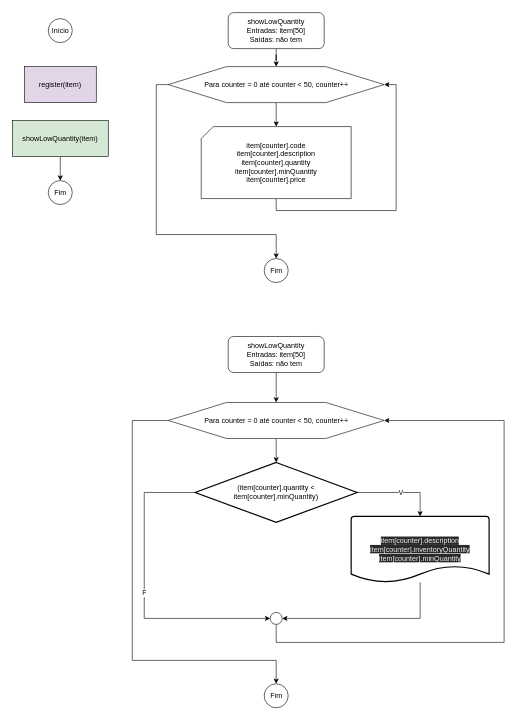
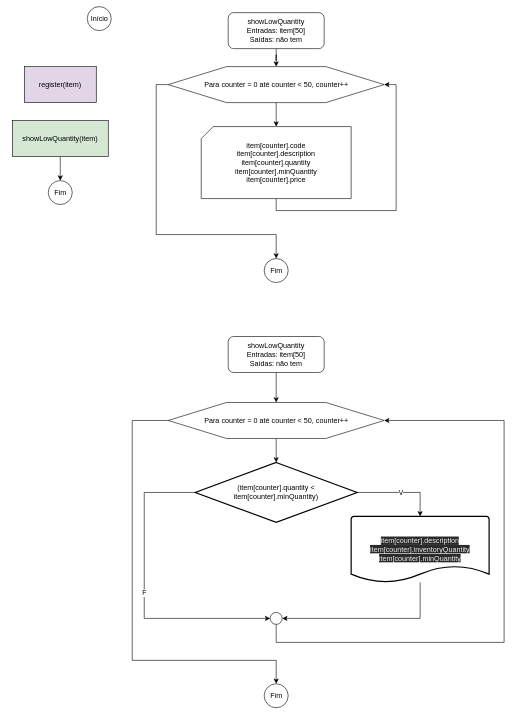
  <mxCell id="0" />
  <mxCell id="1" parent="0" />
- <mxCell id="2" value="Início" style="verticalLabelPosition=middle;verticalAlign=middle;html=1;shape=mxgraph.flowchart.on-page_reference;labelPosition=center;align=center;" vertex="1" parent="1"><mxGeometry x="80" y="30" width="40" height="40" as="geometry" /></mxCell>
+ <mxCell id="2" value="Início" style="verticalLabelPosition=middle;verticalAlign=middle;html=1;shape=mxgraph.flowchart.on-page_reference;labelPosition=center;align=center;" vertex="1" parent="1"><mxGeometry x="145" y="10" width="40" height="40" as="geometry" /></mxCell>
  <mxCell id="3" value="register(item)" style="rounded=0;whiteSpace=wrap;html=1;fillColor=#e1d5e7;" vertex="1" parent="1"><mxGeometry x="40" y="110" width="120" height="60" as="geometry" /></mxCell>
  <mxCell id="4" value="" style="edgeStyle=orthogonalEdgeStyle;rounded=0;orthogonalLoop=1;jettySize=auto;html=1;" edge="1" parent="1" source="5" target="6"><mxGeometry relative="1" as="geometry" /></mxCell>
  <mxCell id="5" value="showLowQuantity(item)" style="rounded=0;whiteSpace=wrap;html=1;fillColor=#d5e8d4;" vertex="1" parent="1"><mxGeometry x="20" y="200" width="160" height="60" as="geometry" /></mxCell>
  <mxCell id="6" value="Fim" style="verticalLabelPosition=middle;verticalAlign=middle;html=1;shape=mxgraph.flowchart.on-page_reference;labelPosition=center;align=center;" vertex="1" parent="1"><mxGeometry x="80" y="300" width="40" height="40" as="geometry" /></mxCell>
  <mxCell id="7" value="" style="edgeStyle=orthogonalEdgeStyle;rounded=0;orthogonalLoop=1;jettySize=auto;html=1;" edge="1" parent="1" source="8" target="11"><mxGeometry relative="1" as="geometry" /></mxCell>
  <mxCell id="8" value="showLowQuantity&lt;br&gt;Entradas: item[50]&lt;br&gt;Saídas: não tem" style="rounded=1;whiteSpace=wrap;html=1;" vertex="1" parent="1"><mxGeometry x="380" y="20" width="160" height="60" as="geometry" /></mxCell>
  <mxCell id="9" value="" style="edgeStyle=orthogonalEdgeStyle;rounded=0;orthogonalLoop=1;jettySize=auto;html=1;" edge="1" parent="1" source="11" target="13"><mxGeometry relative="1" as="geometry" /></mxCell>
  <mxCell id="10" style="edgeStyle=orthogonalEdgeStyle;rounded=0;orthogonalLoop=1;jettySize=auto;html=1;" edge="1" parent="1" source="11" target="14"><mxGeometry relative="1" as="geometry"><Array as="points"><mxPoint x="260" y="140" /><mxPoint x="260" y="390" /><mxPoint x="460" y="390" /></Array></mxGeometry></mxCell>
  <mxCell id="11" value="Para counter = 0 até counter &amp;lt; 50, counter++" style="verticalLabelPosition=middle;verticalAlign=middle;html=1;shape=hexagon;perimeter=hexagonPerimeter2;arcSize=6;size=0.27;labelPosition=center;align=center;" vertex="1" parent="1"><mxGeometry x="280" y="110" width="360" height="60" as="geometry" /></mxCell>
  <mxCell id="12" style="edgeStyle=orthogonalEdgeStyle;rounded=0;orthogonalLoop=1;jettySize=auto;html=1;entryX=1;entryY=0.5;entryDx=0;entryDy=0;" edge="1" parent="1" source="13" target="11"><mxGeometry relative="1" as="geometry"><Array as="points"><mxPoint x="460" y="350" /><mxPoint x="660" y="350" /><mxPoint x="660" y="140" /></Array></mxGeometry></mxCell>
  <mxCell id="13" value="item[counter].code&lt;br&gt;item[counter].description&lt;br&gt;item[counter].quantity&lt;br&gt;item[counter].minQuantity&lt;br&gt;item[counter].price" style="verticalLabelPosition=middle;verticalAlign=middle;html=1;shape=card;whiteSpace=wrap;size=20;arcSize=12;labelPosition=center;align=center;" vertex="1" parent="1"><mxGeometry x="335" y="210" width="250" height="120" as="geometry" /></mxCell>
  <mxCell id="14" value="Fim" style="verticalLabelPosition=middle;verticalAlign=middle;html=1;shape=mxgraph.flowchart.on-page_reference;labelPosition=center;align=center;" vertex="1" parent="1"><mxGeometry x="440" y="430" width="40" height="40" as="geometry" /></mxCell>
  <mxCell id="15" value="" style="edgeStyle=orthogonalEdgeStyle;rounded=0;orthogonalLoop=1;jettySize=auto;html=1;" edge="1" parent="1" source="16" target="19"><mxGeometry relative="1" as="geometry" /></mxCell>
  <mxCell id="16" value="showLowQuantity&lt;br&gt;Entradas: item[50]&lt;br&gt;Saídas: não tem" style="rounded=1;whiteSpace=wrap;html=1;" vertex="1" parent="1"><mxGeometry x="380" y="560" width="160" height="60" as="geometry" /></mxCell>
  <mxCell id="17" value="" style="edgeStyle=orthogonalEdgeStyle;rounded=0;orthogonalLoop=1;jettySize=auto;html=1;" edge="1" parent="1" source="19" target="22"><mxGeometry relative="1" as="geometry" /></mxCell>
  <mxCell id="18" style="edgeStyle=orthogonalEdgeStyle;rounded=0;orthogonalLoop=1;jettySize=auto;html=1;entryX=0.5;entryY=0;entryDx=0;entryDy=0;entryPerimeter=0;" edge="1" parent="1" source="19" target="27"><mxGeometry relative="1" as="geometry"><Array as="points"><mxPoint x="220" y="700" /><mxPoint x="220" y="1100" /><mxPoint x="460" y="1100" /></Array></mxGeometry></mxCell>
  <mxCell id="19" value="Para counter = 0 até counter &amp;lt; 50, counter++" style="verticalLabelPosition=middle;verticalAlign=middle;html=1;shape=hexagon;perimeter=hexagonPerimeter2;arcSize=6;size=0.27;labelPosition=center;align=center;" vertex="1" parent="1"><mxGeometry x="280" y="670" width="360" height="60" as="geometry" /></mxCell>
  <mxCell id="20" value="V" style="edgeStyle=orthogonalEdgeStyle;rounded=0;orthogonalLoop=1;jettySize=auto;html=1;" edge="1" parent="1" source="22" target="24"><mxGeometry relative="1" as="geometry"><Array as="points"><mxPoint x="700" y="820" /></Array></mxGeometry></mxCell>
  <mxCell id="21" value="F" style="edgeStyle=orthogonalEdgeStyle;rounded=0;orthogonalLoop=1;jettySize=auto;html=1;entryX=0;entryY=0.5;entryDx=0;entryDy=0;entryPerimeter=0;" edge="1" parent="1" source="22" target="26"><mxGeometry relative="1" as="geometry"><Array as="points"><mxPoint x="240" y="820" /><mxPoint x="240" y="1030" /></Array></mxGeometry></mxCell>
  <mxCell id="22" value="(item[counter].quantity &amp;lt; item[counter].minQuantity)" style="strokeWidth=2;html=1;shape=mxgraph.flowchart.decision;whiteSpace=wrap;" vertex="1" parent="1"><mxGeometry x="325" y="770" width="270" height="100" as="geometry" /></mxCell>
  <mxCell id="23" style="edgeStyle=orthogonalEdgeStyle;rounded=0;orthogonalLoop=1;jettySize=auto;html=1;entryX=1;entryY=0.5;entryDx=0;entryDy=0;entryPerimeter=0;" edge="1" parent="1" source="24" target="26"><mxGeometry relative="1" as="geometry"><Array as="points"><mxPoint x="700" y="1030" /></Array></mxGeometry></mxCell>
  <mxCell id="24" value="&lt;span style=&quot;color: rgb(240, 240, 240); font-family: Helvetica; font-size: 12px; font-style: normal; font-variant-ligatures: normal; font-variant-caps: normal; font-weight: 400; letter-spacing: normal; orphans: 2; text-align: center; text-indent: 0px; text-transform: none; widows: 2; word-spacing: 0px; -webkit-text-stroke-width: 0px; background-color: rgb(42, 42, 42); text-decoration-thickness: initial; text-decoration-style: initial; text-decoration-color: initial; float: none; display: inline !important;&quot;&gt;item[counter].description&lt;/span&gt;&lt;br style=&quot;color: rgb(240, 240, 240); font-family: Helvetica; font-size: 12px; font-style: normal; font-variant-ligatures: normal; font-variant-caps: normal; font-weight: 400; letter-spacing: normal; orphans: 2; text-align: center; text-indent: 0px; text-transform: none; widows: 2; word-spacing: 0px; -webkit-text-stroke-width: 0px; background-color: rgb(42, 42, 42); text-decoration-thickness: initial; text-decoration-style: initial; text-decoration-color: initial;&quot;&gt;&lt;span style=&quot;color: rgb(240, 240, 240); font-family: Helvetica; font-size: 12px; font-style: normal; font-variant-ligatures: normal; font-variant-caps: normal; font-weight: 400; letter-spacing: normal; orphans: 2; text-align: center; text-indent: 0px; text-transform: none; widows: 2; word-spacing: 0px; -webkit-text-stroke-width: 0px; background-color: rgb(42, 42, 42); text-decoration-thickness: initial; text-decoration-style: initial; text-decoration-color: initial; float: none; display: inline !important;&quot;&gt;item[counter].inventoryQuantity&lt;/span&gt;&lt;br style=&quot;color: rgb(240, 240, 240); font-family: Helvetica; font-size: 12px; font-style: normal; font-variant-ligatures: normal; font-variant-caps: normal; font-weight: 400; letter-spacing: normal; orphans: 2; text-align: center; text-indent: 0px; text-transform: none; widows: 2; word-spacing: 0px; -webkit-text-stroke-width: 0px; background-color: rgb(42, 42, 42); text-decoration-thickness: initial; text-decoration-style: initial; text-decoration-color: initial;&quot;&gt;&lt;span style=&quot;color: rgb(240, 240, 240); font-family: Helvetica; font-size: 12px; font-style: normal; font-variant-ligatures: normal; font-variant-caps: normal; font-weight: 400; letter-spacing: normal; orphans: 2; text-align: center; text-indent: 0px; text-transform: none; widows: 2; word-spacing: 0px; -webkit-text-stroke-width: 0px; background-color: rgb(42, 42, 42); text-decoration-thickness: initial; text-decoration-style: initial; text-decoration-color: initial; float: none; display: inline !important;&quot;&gt;item[counter].minQuantity&lt;/span&gt;" style="strokeWidth=2;html=1;shape=mxgraph.flowchart.document2;whiteSpace=wrap;size=0.25;" vertex="1" parent="1"><mxGeometry x="585" y="860" width="230" height="110" as="geometry" /></mxCell>
  <mxCell id="25" style="edgeStyle=orthogonalEdgeStyle;rounded=0;orthogonalLoop=1;jettySize=auto;html=1;entryX=1;entryY=0.5;entryDx=0;entryDy=0;" edge="1" parent="1" source="26" target="19"><mxGeometry relative="1" as="geometry"><Array as="points"><mxPoint x="460" y="1070" /><mxPoint x="840" y="1070" /><mxPoint x="840" y="700" /></Array></mxGeometry></mxCell>
  <mxCell id="26" value="" style="verticalLabelPosition=bottom;verticalAlign=top;html=1;shape=mxgraph.flowchart.on-page_reference;" vertex="1" parent="1"><mxGeometry x="450" y="1020" width="20" height="20" as="geometry" /></mxCell>
  <mxCell id="27" value="Fim" style="verticalLabelPosition=middle;verticalAlign=middle;html=1;shape=mxgraph.flowchart.on-page_reference;labelPosition=center;align=center;" vertex="1" parent="1"><mxGeometry x="440" y="1139" width="40" height="40" as="geometry" /></mxCell>
